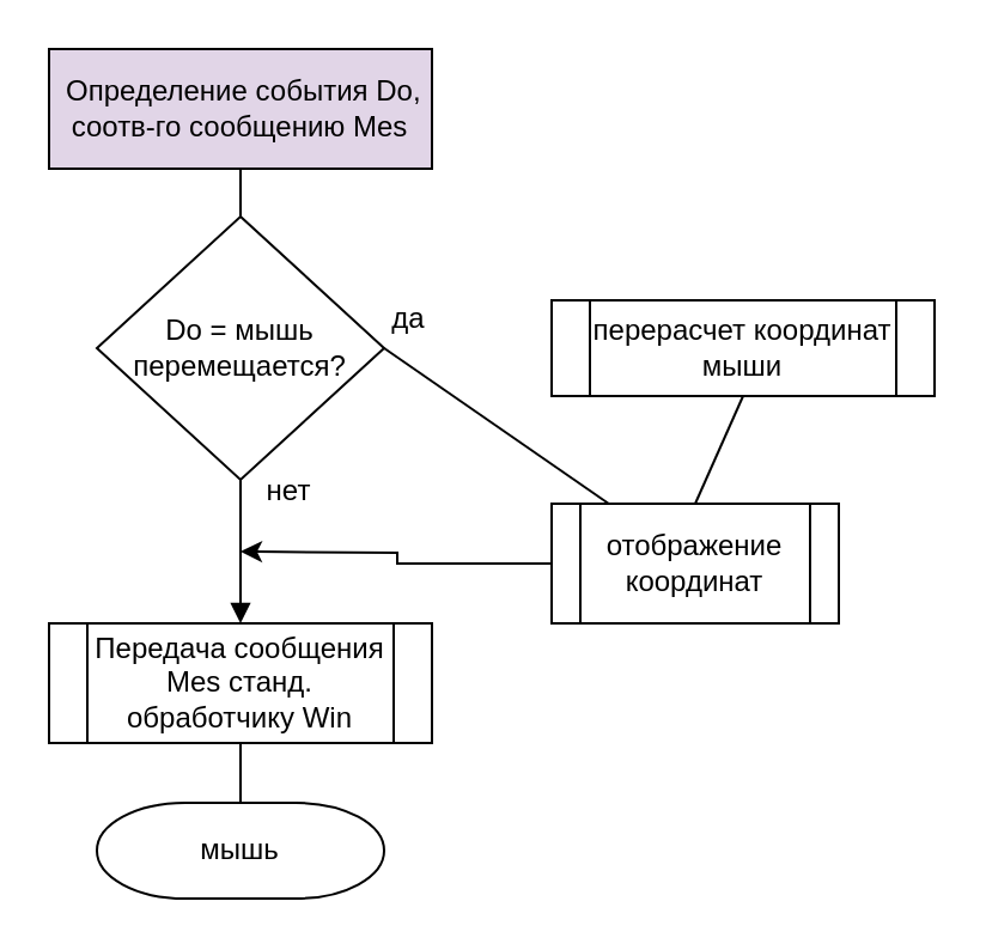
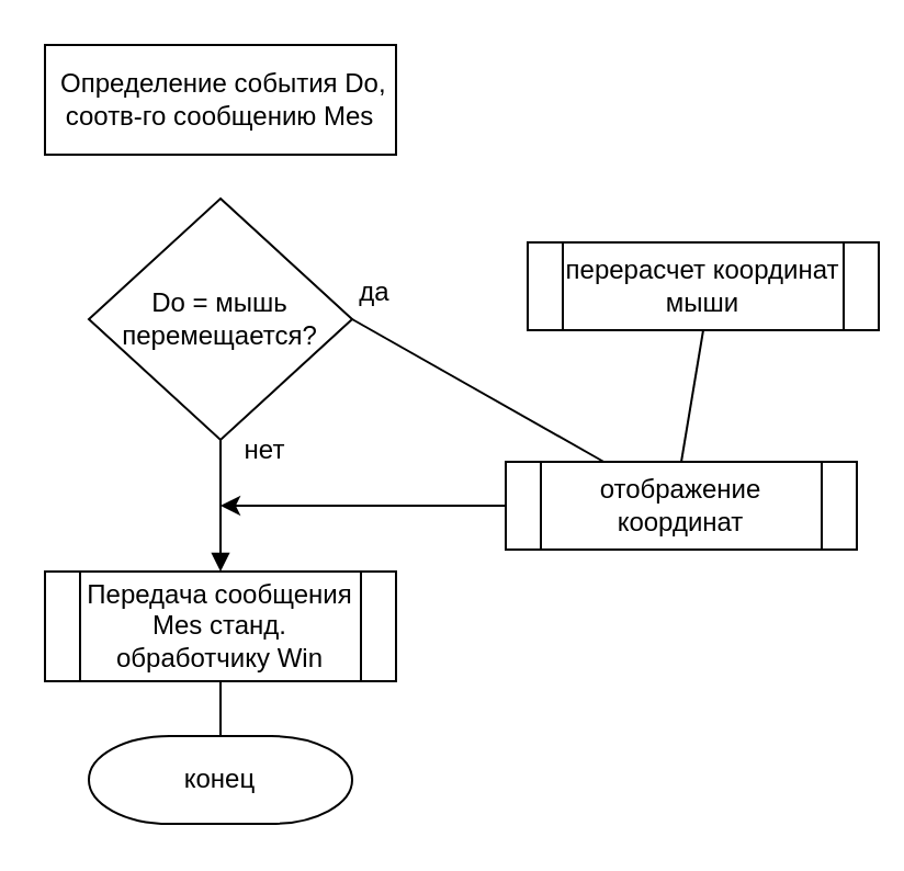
  <mxCell id="0" />
  <mxCell id="1" parent="0" />
- <mxCell id="2" value="мышь" style="strokeWidth=1;html=1;shape=mxgraph.flowchart.terminator;whiteSpace=wrap;" vertex="1" parent="1"><mxGeometry x="40" y="335" width="120" height="40" as="geometry" /></mxCell>
- <mxCell id="3" value="&amp;nbsp;Определение события Do, &lt;br/&gt;соотв-го сообщению Mes" style="rounded=0;whiteSpace=wrap;html=1;fillColor=#e1d5e7;" vertex="1" parent="1"><mxGeometry x="20" y="20" width="160" height="50" as="geometry" /></mxCell>
+ <mxCell id="2" value="конец" style="strokeWidth=1;html=1;shape=mxgraph.flowchart.terminator;whiteSpace=wrap;" vertex="1" parent="1"><mxGeometry x="40" y="335" width="120" height="40" as="geometry" /></mxCell>
+ <mxCell id="3" value="&amp;nbsp;Определение события Do, &lt;br/&gt;соотв-го сообщению Mes" style="rounded=0;whiteSpace=wrap;html=1;" vertex="1" parent="1"><mxGeometry x="20" y="20" width="160" height="50" as="geometry" /></mxCell>
  <mxCell id="4" value="&lt;font style=&quot;font-size: 12px;&quot;&gt;Do = мышь перемещается?&lt;/font&gt;" style="strokeWidth=1;html=1;shape=mxgraph.flowchart.decision;whiteSpace=wrap;" vertex="1" parent="1"><mxGeometry x="40" y="90" width="120" height="110" as="geometry" /></mxCell>
  <mxCell id="5" value="Передача сообщения Mes станд. &lt;br/&gt;обработчику Win" style="shape=process;whiteSpace=wrap;html=1;backgroundOutline=1;" vertex="1" parent="1"><mxGeometry x="20" y="260" width="160" height="50" as="geometry" /></mxCell>
- <mxCell id="6" value="перерасчет координат мыши" style="shape=process;whiteSpace=wrap;html=1;backgroundOutline=1;" vertex="1" parent="1"><mxGeometry x="230" y="125" width="160" height="40" as="geometry" /></mxCell>
+ <mxCell id="6" value="перерасчет координат мыши" style="shape=process;whiteSpace=wrap;html=1;backgroundOutline=1;" vertex="1" parent="1"><mxGeometry x="240" y="110" width="160" height="40" as="geometry" /></mxCell>
  <mxCell id="7" style="edgeStyle=orthogonalEdgeStyle;rounded=0;orthogonalLoop=1;jettySize=auto;html=1;exitX=0;exitY=0.5;exitDx=0;exitDy=0;" edge="1" parent="1" source="8"><mxGeometry relative="1" as="geometry"><mxPoint x="100" y="230" as="targetPoint" /></mxGeometry></mxCell>
- <mxCell id="8" value="отображение координат" style="shape=process;whiteSpace=wrap;html=1;backgroundOutline=1;" vertex="1" parent="1"><mxGeometry x="230" y="210" width="120" height="50" as="geometry" /></mxCell>
- <mxCell id="9" value="" style="endArrow=none;html=1;rounded=0;exitX=0.5;exitY=0;exitDx=0;exitDy=0;exitPerimeter=0;entryX=0.5;entryY=1;entryDx=0;entryDy=0;" edge="1" parent="1" source="4" target="3"><mxGeometry width="50" height="50" relative="1" as="geometry"><mxPoint x="-100" y="160" as="sourcePoint" /><mxPoint x="-50" y="110" as="targetPoint" /></mxGeometry></mxCell>
+ <mxCell id="8" value="отображение координат" style="shape=process;whiteSpace=wrap;html=1;backgroundOutline=1;" vertex="1" parent="1"><mxGeometry x="230" y="210" width="160" height="40" as="geometry" /></mxCell>
  <mxCell id="10" value="" style="endArrow=none;html=1;rounded=0;exitX=0.5;exitY=1;exitDx=0;exitDy=0;entryX=0.5;entryY=0;entryDx=0;entryDy=0;entryPerimeter=0;" edge="1" parent="1" source="5" target="2"><mxGeometry width="50" height="50" relative="1" as="geometry"><mxPoint x="-160" y="310" as="sourcePoint" /><mxPoint x="-110" y="260" as="targetPoint" /></mxGeometry></mxCell>
  <mxCell id="11" value="" style="endArrow=none;html=1;rounded=0;exitX=1;exitY=0.5;exitDx=0;exitDy=0;exitPerimeter=0;" edge="1" parent="1" source="4" target="8"><mxGeometry width="50" height="50" relative="1" as="geometry"><mxPoint x="200" y="100" as="sourcePoint" /><mxPoint x="250" y="50" as="targetPoint" /></mxGeometry></mxCell>
  <mxCell id="12" value="" style="endArrow=none;html=1;rounded=0;exitX=0.5;exitY=1;exitDx=0;exitDy=0;entryX=0.5;entryY=0;entryDx=0;entryDy=0;" edge="1" parent="1" source="6" target="8"><mxGeometry width="50" height="50" relative="1" as="geometry"><mxPoint x="-250" y="240" as="sourcePoint" /><mxPoint x="-200" y="190" as="targetPoint" /></mxGeometry></mxCell>
  <mxCell id="13" value="да" style="text;html=1;align=center;verticalAlign=middle;resizable=0;points=[];autosize=1;strokeColor=none;fillColor=none;" vertex="1" parent="1"><mxGeometry x="150" y="118" width="40" height="30" as="geometry" /></mxCell>
  <mxCell id="14" value="нет" style="text;html=1;align=center;verticalAlign=middle;resizable=0;points=[];autosize=1;strokeColor=none;fillColor=none;" vertex="1" parent="1"><mxGeometry x="100" y="190" width="40" height="30" as="geometry" /></mxCell>
  <mxCell id="15" value="" style="endArrow=block;html=1;rounded=0;entryX=0.5;entryY=0;entryDx=0;entryDy=0;exitX=0.5;exitY=1;exitDx=0;exitDy=0;exitPerimeter=0;" edge="1" parent="1" source="4" target="5"><mxGeometry width="50" height="50" relative="1" as="geometry"><mxPoint x="70" y="220" as="sourcePoint" /><mxPoint x="30" y="220" as="targetPoint" /></mxGeometry></mxCell>
